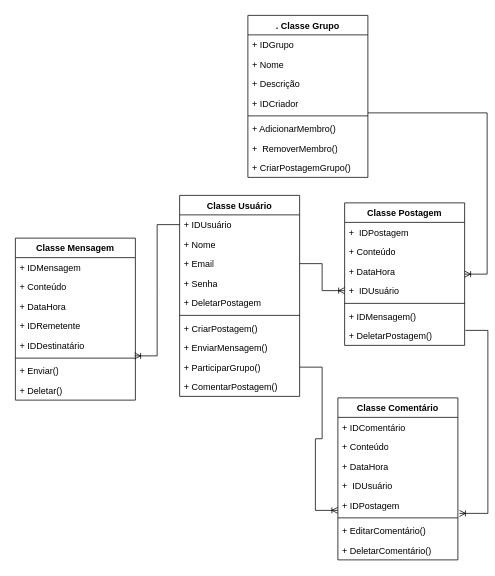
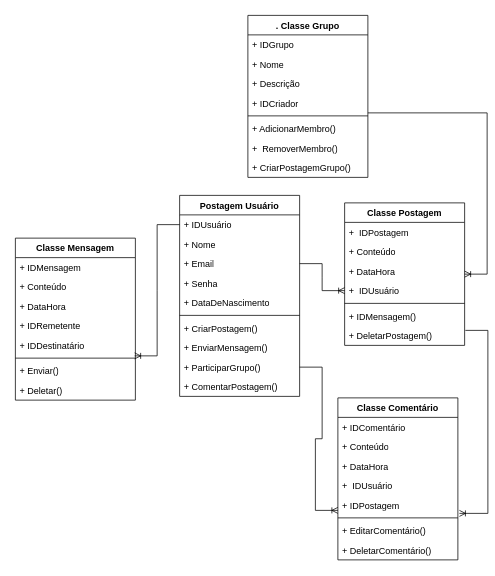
  <mxCell id="0" />
  <mxCell id="1" parent="0" />
- <mxCell id="2" value="&lt;font style=&quot;vertical-align: inherit;&quot;&gt;&lt;font style=&quot;vertical-align: inherit;&quot;&gt;&lt;font style=&quot;vertical-align: inherit;&quot;&gt;&lt;font style=&quot;vertical-align: inherit;&quot;&gt;&lt;font style=&quot;vertical-align: inherit;&quot;&gt;&lt;font style=&quot;vertical-align: inherit;&quot;&gt;Classe&amp;nbsp;Usuário&lt;/font&gt;&lt;/font&gt;&lt;/font&gt;&lt;/font&gt;&lt;/font&gt;&lt;/font&gt;" style="swimlane;fontStyle=1;align=center;verticalAlign=top;childLayout=stackLayout;horizontal=1;startSize=26;horizontalStack=0;resizeParent=1;resizeParentMax=0;resizeLast=0;collapsible=1;marginBottom=0;whiteSpace=wrap;html=1;" vertex="1" parent="1"><mxGeometry x="239" y="260" width="160" height="268" as="geometry" /></mxCell>
+ <mxCell id="2" value="&lt;font style=&quot;vertical-align: inherit;&quot;&gt;&lt;font style=&quot;vertical-align: inherit;&quot;&gt;&lt;font style=&quot;vertical-align: inherit;&quot;&gt;&lt;font style=&quot;vertical-align: inherit;&quot;&gt;&lt;font style=&quot;vertical-align: inherit;&quot;&gt;&lt;font style=&quot;vertical-align: inherit;&quot;&gt;Postagem&amp;nbsp;Usuário&lt;/font&gt;&lt;/font&gt;&lt;/font&gt;&lt;/font&gt;&lt;/font&gt;&lt;/font&gt;" style="swimlane;fontStyle=1;align=center;verticalAlign=top;childLayout=stackLayout;horizontal=1;startSize=26;horizontalStack=0;resizeParent=1;resizeParentMax=0;resizeLast=0;collapsible=1;marginBottom=0;whiteSpace=wrap;html=1;" vertex="1" parent="1"><mxGeometry x="239" y="260" width="160" height="268" as="geometry" /></mxCell>
  <mxCell id="3" value="&lt;font style=&quot;vertical-align: inherit;&quot;&gt;&lt;font style=&quot;vertical-align: inherit;&quot;&gt;&lt;font style=&quot;vertical-align: inherit;&quot;&gt;&lt;font style=&quot;vertical-align: inherit;&quot;&gt;&lt;font style=&quot;vertical-align: inherit;&quot;&gt;&lt;font style=&quot;vertical-align: inherit;&quot;&gt;&lt;font style=&quot;vertical-align: inherit;&quot;&gt;&lt;font style=&quot;vertical-align: inherit;&quot;&gt;+ IDUsuário&lt;/font&gt;&lt;/font&gt;&lt;/font&gt;&lt;/font&gt;&lt;/font&gt;&lt;/font&gt;&lt;/font&gt;&lt;/font&gt;" style="text;strokeColor=none;fillColor=none;align=left;verticalAlign=top;spacingLeft=4;spacingRight=4;overflow=hidden;rotatable=0;points=[[0,0.5],[1,0.5]];portConstraint=eastwest;whiteSpace=wrap;html=1;" vertex="1" parent="2"><mxGeometry y="26" width="160" height="26" as="geometry" /></mxCell>
  <mxCell id="4" value="&lt;font style=&quot;vertical-align: inherit;&quot;&gt;&lt;font style=&quot;vertical-align: inherit;&quot;&gt;&lt;font style=&quot;vertical-align: inherit;&quot;&gt;&lt;font style=&quot;vertical-align: inherit;&quot;&gt;+ Nome&lt;/font&gt;&lt;/font&gt;&lt;/font&gt;&lt;/font&gt;" style="text;strokeColor=none;fillColor=none;align=left;verticalAlign=top;spacingLeft=4;spacingRight=4;overflow=hidden;rotatable=0;points=[[0,0.5],[1,0.5]];portConstraint=eastwest;whiteSpace=wrap;html=1;" vertex="1" parent="2"><mxGeometry y="52" width="160" height="26" as="geometry" /></mxCell>
  <mxCell id="5" value="&lt;font style=&quot;vertical-align: inherit;&quot;&gt;&lt;font style=&quot;vertical-align: inherit;&quot;&gt;+ Email&lt;/font&gt;&lt;/font&gt;" style="text;strokeColor=none;fillColor=none;align=left;verticalAlign=top;spacingLeft=4;spacingRight=4;overflow=hidden;rotatable=0;points=[[0,0.5],[1,0.5]];portConstraint=eastwest;whiteSpace=wrap;html=1;" vertex="1" parent="2"><mxGeometry y="78" width="160" height="26" as="geometry" /></mxCell>
  <mxCell id="6" value="&lt;font style=&quot;vertical-align: inherit;&quot;&gt;&lt;font style=&quot;vertical-align: inherit;&quot;&gt;+ Senha&lt;/font&gt;&lt;/font&gt;" style="text;strokeColor=none;fillColor=none;align=left;verticalAlign=top;spacingLeft=4;spacingRight=4;overflow=hidden;rotatable=0;points=[[0,0.5],[1,0.5]];portConstraint=eastwest;whiteSpace=wrap;html=1;" vertex="1" parent="2"><mxGeometry y="104" width="160" height="26" as="geometry" /></mxCell>
- <mxCell id="7" value="&lt;font style=&quot;vertical-align: inherit;&quot;&gt;&lt;font style=&quot;vertical-align: inherit;&quot;&gt;+ DeletarPostagem&lt;/font&gt;&lt;/font&gt;" style="text;strokeColor=none;fillColor=none;align=left;verticalAlign=top;spacingLeft=4;spacingRight=4;overflow=hidden;rotatable=0;points=[[0,0.5],[1,0.5]];portConstraint=eastwest;whiteSpace=wrap;html=1;" vertex="1" parent="2"><mxGeometry y="130" width="160" height="26" as="geometry" /></mxCell>
+ <mxCell id="7" value="&lt;font style=&quot;vertical-align: inherit;&quot;&gt;&lt;font style=&quot;vertical-align: inherit;&quot;&gt;+ DataDeNascimento&lt;/font&gt;&lt;/font&gt;" style="text;strokeColor=none;fillColor=none;align=left;verticalAlign=top;spacingLeft=4;spacingRight=4;overflow=hidden;rotatable=0;points=[[0,0.5],[1,0.5]];portConstraint=eastwest;whiteSpace=wrap;html=1;" vertex="1" parent="2"><mxGeometry y="130" width="160" height="26" as="geometry" /></mxCell>
  <mxCell id="8" value="" style="line;strokeWidth=1;fillColor=none;align=left;verticalAlign=middle;spacingTop=-1;spacingLeft=3;spacingRight=3;rotatable=0;labelPosition=right;points=[];portConstraint=eastwest;strokeColor=inherit;" vertex="1" parent="2"><mxGeometry y="156" width="160" height="8" as="geometry" /></mxCell>
  <mxCell id="9" value="&lt;font style=&quot;vertical-align: inherit;&quot;&gt;&lt;font style=&quot;vertical-align: inherit;&quot;&gt;+ CriarPostagem()&lt;/font&gt;&lt;/font&gt;" style="text;strokeColor=none;fillColor=none;align=left;verticalAlign=top;spacingLeft=4;spacingRight=4;overflow=hidden;rotatable=0;points=[[0,0.5],[1,0.5]];portConstraint=eastwest;whiteSpace=wrap;html=1;" vertex="1" parent="2"><mxGeometry y="164" width="160" height="26" as="geometry" /></mxCell>
  <mxCell id="10" value="&lt;font style=&quot;vertical-align: inherit;&quot;&gt;&lt;font style=&quot;vertical-align: inherit;&quot;&gt;+ EnviarMensagem()&lt;/font&gt;&lt;/font&gt;" style="text;strokeColor=none;fillColor=none;align=left;verticalAlign=top;spacingLeft=4;spacingRight=4;overflow=hidden;rotatable=0;points=[[0,0.5],[1,0.5]];portConstraint=eastwest;whiteSpace=wrap;html=1;" vertex="1" parent="2"><mxGeometry y="190" width="160" height="26" as="geometry" /></mxCell>
  <mxCell id="11" value="&lt;font style=&quot;vertical-align: inherit;&quot;&gt;&lt;font style=&quot;vertical-align: inherit;&quot;&gt;&lt;font style=&quot;vertical-align: inherit;&quot;&gt;&lt;font style=&quot;vertical-align: inherit;&quot;&gt;+ ParticiparGrupo()&lt;/font&gt;&lt;/font&gt;&lt;/font&gt;&lt;/font&gt;" style="text;strokeColor=none;fillColor=none;align=left;verticalAlign=top;spacingLeft=4;spacingRight=4;overflow=hidden;rotatable=0;points=[[0,0.5],[1,0.5]];portConstraint=eastwest;whiteSpace=wrap;html=1;" vertex="1" parent="2"><mxGeometry y="216" width="160" height="26" as="geometry" /></mxCell>
  <mxCell id="12" value="&lt;font style=&quot;vertical-align: inherit;&quot;&gt;&lt;font style=&quot;vertical-align: inherit;&quot;&gt;+ ComentarPostagem()&lt;br/&gt;&lt;/font&gt;&lt;/font&gt;" style="text;strokeColor=none;fillColor=none;align=left;verticalAlign=top;spacingLeft=4;spacingRight=4;overflow=hidden;rotatable=0;points=[[0,0.5],[1,0.5]];portConstraint=eastwest;whiteSpace=wrap;html=1;" vertex="1" parent="2"><mxGeometry y="242" width="160" height="26" as="geometry" /></mxCell>
  <mxCell id="13" value="&lt;font style=&quot;vertical-align: inherit;&quot;&gt;&lt;font style=&quot;vertical-align: inherit;&quot;&gt;Classe Postagem&lt;br/&gt;&lt;/font&gt;&lt;/font&gt;" style="swimlane;fontStyle=1;align=center;verticalAlign=top;childLayout=stackLayout;horizontal=1;startSize=26;horizontalStack=0;resizeParent=1;resizeParentMax=0;resizeLast=0;collapsible=1;marginBottom=0;whiteSpace=wrap;html=1;" vertex="1" parent="1"><mxGeometry x="459" y="270" width="160" height="190" as="geometry" /></mxCell>
  <mxCell id="14" value="&lt;font style=&quot;vertical-align: inherit;&quot;&gt;&lt;font style=&quot;vertical-align: inherit;&quot;&gt;+&amp;nbsp; IDPostagem&lt;/font&gt;&lt;/font&gt;" style="text;strokeColor=none;fillColor=none;align=left;verticalAlign=top;spacingLeft=4;spacingRight=4;overflow=hidden;rotatable=0;points=[[0,0.5],[1,0.5]];portConstraint=eastwest;whiteSpace=wrap;html=1;" vertex="1" parent="13"><mxGeometry y="26" width="160" height="26" as="geometry" /></mxCell>
  <mxCell id="15" value="&lt;font style=&quot;vertical-align: inherit;&quot;&gt;&lt;font style=&quot;vertical-align: inherit;&quot;&gt;+ Conteúdo&lt;/font&gt;&lt;/font&gt;" style="text;strokeColor=none;fillColor=none;align=left;verticalAlign=top;spacingLeft=4;spacingRight=4;overflow=hidden;rotatable=0;points=[[0,0.5],[1,0.5]];portConstraint=eastwest;whiteSpace=wrap;html=1;" vertex="1" parent="13"><mxGeometry y="52" width="160" height="26" as="geometry" /></mxCell>
  <mxCell id="16" value="&lt;font style=&quot;vertical-align: inherit;&quot;&gt;&lt;font style=&quot;vertical-align: inherit;&quot;&gt;+ DataHora&lt;/font&gt;&lt;/font&gt;" style="text;strokeColor=none;fillColor=none;align=left;verticalAlign=top;spacingLeft=4;spacingRight=4;overflow=hidden;rotatable=0;points=[[0,0.5],[1,0.5]];portConstraint=eastwest;whiteSpace=wrap;html=1;" vertex="1" parent="13"><mxGeometry y="78" width="160" height="26" as="geometry" /></mxCell>
  <mxCell id="17" value="&lt;font style=&quot;vertical-align: inherit;&quot;&gt;&lt;font style=&quot;vertical-align: inherit;&quot;&gt;+&amp;nbsp; IDUsuário&lt;br/&gt;&lt;/font&gt;&lt;/font&gt;" style="text;strokeColor=none;fillColor=none;align=left;verticalAlign=top;spacingLeft=4;spacingRight=4;overflow=hidden;rotatable=0;points=[[0,0.5],[1,0.5]];portConstraint=eastwest;whiteSpace=wrap;html=1;" vertex="1" parent="13"><mxGeometry y="104" width="160" height="26" as="geometry" /></mxCell>
  <mxCell id="18" value="" style="line;strokeWidth=1;fillColor=none;align=left;verticalAlign=middle;spacingTop=-1;spacingLeft=3;spacingRight=3;rotatable=0;labelPosition=right;points=[];portConstraint=eastwest;strokeColor=inherit;" vertex="1" parent="13"><mxGeometry y="130" width="160" height="8" as="geometry" /></mxCell>
  <mxCell id="19" value="&lt;font style=&quot;vertical-align: inherit;&quot;&gt;&lt;font style=&quot;vertical-align: inherit;&quot;&gt;+ IDMensagem()&lt;/font&gt;&lt;/font&gt;" style="text;strokeColor=none;fillColor=none;align=left;verticalAlign=top;spacingLeft=4;spacingRight=4;overflow=hidden;rotatable=0;points=[[0,0.5],[1,0.5]];portConstraint=eastwest;whiteSpace=wrap;html=1;" vertex="1" parent="13"><mxGeometry y="138" width="160" height="26" as="geometry" /></mxCell>
  <mxCell id="20" value="&lt;font style=&quot;vertical-align: inherit;&quot;&gt;&lt;font style=&quot;vertical-align: inherit;&quot;&gt;+ DeletarPostagem()&lt;/font&gt;&lt;/font&gt;" style="text;strokeColor=none;fillColor=none;align=left;verticalAlign=top;spacingLeft=4;spacingRight=4;overflow=hidden;rotatable=0;points=[[0,0.5],[1,0.5]];portConstraint=eastwest;whiteSpace=wrap;html=1;" vertex="1" parent="13"><mxGeometry y="164" width="160" height="26" as="geometry" /></mxCell>
  <mxCell id="21" value="&lt;font style=&quot;vertical-align: inherit;&quot;&gt;&lt;font style=&quot;vertical-align: inherit;&quot;&gt;Classe Comentário&lt;/font&gt;&lt;/font&gt;" style="swimlane;fontStyle=1;align=center;verticalAlign=top;childLayout=stackLayout;horizontal=1;startSize=26;horizontalStack=0;resizeParent=1;resizeParentMax=0;resizeLast=0;collapsible=1;marginBottom=0;whiteSpace=wrap;html=1;" vertex="1" parent="1"><mxGeometry x="450" y="530" width="160" height="216" as="geometry" /></mxCell>
  <mxCell id="22" value="&lt;font style=&quot;vertical-align: inherit;&quot;&gt;&lt;font style=&quot;vertical-align: inherit;&quot;&gt;+&amp;nbsp;IDComentário&lt;/font&gt;&lt;/font&gt;" style="text;strokeColor=none;fillColor=none;align=left;verticalAlign=top;spacingLeft=4;spacingRight=4;overflow=hidden;rotatable=0;points=[[0,0.5],[1,0.5]];portConstraint=eastwest;whiteSpace=wrap;html=1;" vertex="1" parent="21"><mxGeometry y="26" width="160" height="26" as="geometry" /></mxCell>
  <mxCell id="23" value="&lt;font style=&quot;vertical-align: inherit;&quot;&gt;&lt;font style=&quot;vertical-align: inherit;&quot;&gt;+ Conteúdo&lt;/font&gt;&lt;/font&gt;" style="text;strokeColor=none;fillColor=none;align=left;verticalAlign=top;spacingLeft=4;spacingRight=4;overflow=hidden;rotatable=0;points=[[0,0.5],[1,0.5]];portConstraint=eastwest;whiteSpace=wrap;html=1;" vertex="1" parent="21"><mxGeometry y="52" width="160" height="26" as="geometry" /></mxCell>
  <mxCell id="24" value="&lt;font style=&quot;vertical-align: inherit;&quot;&gt;&lt;font style=&quot;vertical-align: inherit;&quot;&gt;+ DataHora&lt;/font&gt;&lt;/font&gt;" style="text;strokeColor=none;fillColor=none;align=left;verticalAlign=top;spacingLeft=4;spacingRight=4;overflow=hidden;rotatable=0;points=[[0,0.5],[1,0.5]];portConstraint=eastwest;whiteSpace=wrap;html=1;" vertex="1" parent="21"><mxGeometry y="78" width="160" height="26" as="geometry" /></mxCell>
  <mxCell id="25" value="&lt;font style=&quot;vertical-align: inherit;&quot;&gt;&lt;font style=&quot;vertical-align: inherit;&quot;&gt;+&amp;nbsp; IDUsuário&lt;/font&gt;&lt;/font&gt;" style="text;strokeColor=none;fillColor=none;align=left;verticalAlign=top;spacingLeft=4;spacingRight=4;overflow=hidden;rotatable=0;points=[[0,0.5],[1,0.5]];portConstraint=eastwest;whiteSpace=wrap;html=1;" vertex="1" parent="21"><mxGeometry y="104" width="160" height="26" as="geometry" /></mxCell>
  <mxCell id="26" value="&lt;font style=&quot;vertical-align: inherit;&quot;&gt;&lt;font style=&quot;vertical-align: inherit;&quot;&gt;+&amp;nbsp;IDPostagem&lt;br/&gt;&lt;/font&gt;&lt;/font&gt;" style="text;strokeColor=none;fillColor=none;align=left;verticalAlign=top;spacingLeft=4;spacingRight=4;overflow=hidden;rotatable=0;points=[[0,0.5],[1,0.5]];portConstraint=eastwest;whiteSpace=wrap;html=1;" vertex="1" parent="21"><mxGeometry y="130" width="160" height="26" as="geometry" /></mxCell>
  <mxCell id="27" value="" style="line;strokeWidth=1;fillColor=none;align=left;verticalAlign=middle;spacingTop=-1;spacingLeft=3;spacingRight=3;rotatable=0;labelPosition=right;points=[];portConstraint=eastwest;strokeColor=inherit;" vertex="1" parent="21"><mxGeometry y="156" width="160" height="8" as="geometry" /></mxCell>
  <mxCell id="28" value="&lt;font style=&quot;vertical-align: inherit;&quot;&gt;&lt;font style=&quot;vertical-align: inherit;&quot;&gt;+ EditarComentário()&lt;/font&gt;&lt;/font&gt;" style="text;strokeColor=none;fillColor=none;align=left;verticalAlign=top;spacingLeft=4;spacingRight=4;overflow=hidden;rotatable=0;points=[[0,0.5],[1,0.5]];portConstraint=eastwest;whiteSpace=wrap;html=1;" vertex="1" parent="21"><mxGeometry y="164" width="160" height="26" as="geometry" /></mxCell>
  <mxCell id="29" value="&lt;font style=&quot;vertical-align: inherit;&quot;&gt;&lt;font style=&quot;vertical-align: inherit;&quot;&gt;+ DeletarComentário()&lt;/font&gt;&lt;/font&gt;" style="text;strokeColor=none;fillColor=none;align=left;verticalAlign=top;spacingLeft=4;spacingRight=4;overflow=hidden;rotatable=0;points=[[0,0.5],[1,0.5]];portConstraint=eastwest;whiteSpace=wrap;html=1;" vertex="1" parent="21"><mxGeometry y="190" width="160" height="26" as="geometry" /></mxCell>
  <mxCell id="30" value="&lt;font style=&quot;vertical-align: inherit;&quot;&gt;&lt;font style=&quot;vertical-align: inherit;&quot;&gt;. Classe Grupo&lt;br/&gt;&lt;/font&gt;&lt;/font&gt;" style="swimlane;fontStyle=1;align=center;verticalAlign=top;childLayout=stackLayout;horizontal=1;startSize=26;horizontalStack=0;resizeParent=1;resizeParentMax=0;resizeLast=0;collapsible=1;marginBottom=0;whiteSpace=wrap;html=1;" vertex="1" parent="1"><mxGeometry x="330" y="20" width="160" height="216" as="geometry" /></mxCell>
  <mxCell id="31" value="&lt;font style=&quot;vertical-align: inherit;&quot;&gt;&lt;font style=&quot;vertical-align: inherit;&quot;&gt;+&amp;nbsp;IDGrupo&lt;/font&gt;&lt;/font&gt;" style="text;strokeColor=none;fillColor=none;align=left;verticalAlign=top;spacingLeft=4;spacingRight=4;overflow=hidden;rotatable=0;points=[[0,0.5],[1,0.5]];portConstraint=eastwest;whiteSpace=wrap;html=1;" vertex="1" parent="30"><mxGeometry y="26" width="160" height="26" as="geometry" /></mxCell>
  <mxCell id="32" value="&lt;font style=&quot;vertical-align: inherit;&quot;&gt;&lt;font style=&quot;vertical-align: inherit;&quot;&gt;+ Nome&lt;/font&gt;&lt;/font&gt;" style="text;strokeColor=none;fillColor=none;align=left;verticalAlign=top;spacingLeft=4;spacingRight=4;overflow=hidden;rotatable=0;points=[[0,0.5],[1,0.5]];portConstraint=eastwest;whiteSpace=wrap;html=1;" vertex="1" parent="30"><mxGeometry y="52" width="160" height="26" as="geometry" /></mxCell>
  <mxCell id="33" value="&lt;font style=&quot;vertical-align: inherit;&quot;&gt;&lt;font style=&quot;vertical-align: inherit;&quot;&gt;+ Descrição&lt;/font&gt;&lt;/font&gt;" style="text;strokeColor=none;fillColor=none;align=left;verticalAlign=top;spacingLeft=4;spacingRight=4;overflow=hidden;rotatable=0;points=[[0,0.5],[1,0.5]];portConstraint=eastwest;whiteSpace=wrap;html=1;" vertex="1" parent="30"><mxGeometry y="78" width="160" height="26" as="geometry" /></mxCell>
  <mxCell id="34" value="&lt;font style=&quot;vertical-align: inherit;&quot;&gt;&lt;font style=&quot;vertical-align: inherit;&quot;&gt;+&amp;nbsp;IDCriador&lt;/font&gt;&lt;/font&gt;" style="text;strokeColor=none;fillColor=none;align=left;verticalAlign=top;spacingLeft=4;spacingRight=4;overflow=hidden;rotatable=0;points=[[0,0.5],[1,0.5]];portConstraint=eastwest;whiteSpace=wrap;html=1;" vertex="1" parent="30"><mxGeometry y="104" width="160" height="26" as="geometry" /></mxCell>
  <mxCell id="35" value="" style="line;strokeWidth=1;fillColor=none;align=left;verticalAlign=middle;spacingTop=-1;spacingLeft=3;spacingRight=3;rotatable=0;labelPosition=right;points=[];portConstraint=eastwest;strokeColor=inherit;" vertex="1" parent="30"><mxGeometry y="130" width="160" height="8" as="geometry" /></mxCell>
  <mxCell id="36" value="&lt;font style=&quot;vertical-align: inherit;&quot;&gt;&lt;font style=&quot;vertical-align: inherit;&quot;&gt;+ AdicionarMembro()&lt;/font&gt;&lt;/font&gt;" style="text;strokeColor=none;fillColor=none;align=left;verticalAlign=top;spacingLeft=4;spacingRight=4;overflow=hidden;rotatable=0;points=[[0,0.5],[1,0.5]];portConstraint=eastwest;whiteSpace=wrap;html=1;" vertex="1" parent="30"><mxGeometry y="138" width="160" height="26" as="geometry" /></mxCell>
  <mxCell id="37" value="&lt;font style=&quot;vertical-align: inherit;&quot;&gt;&lt;font style=&quot;vertical-align: inherit;&quot;&gt;+&amp;nbsp; RemoverMembro()&lt;/font&gt;&lt;/font&gt;" style="text;strokeColor=none;fillColor=none;align=left;verticalAlign=top;spacingLeft=4;spacingRight=4;overflow=hidden;rotatable=0;points=[[0,0.5],[1,0.5]];portConstraint=eastwest;whiteSpace=wrap;html=1;" vertex="1" parent="30"><mxGeometry y="164" width="160" height="26" as="geometry" /></mxCell>
  <mxCell id="38" value="&lt;font style=&quot;vertical-align: inherit;&quot;&gt;&lt;font style=&quot;vertical-align: inherit;&quot;&gt;+ CriarPostagemGrupo()&lt;/font&gt;&lt;/font&gt;" style="text;strokeColor=none;fillColor=none;align=left;verticalAlign=top;spacingLeft=4;spacingRight=4;overflow=hidden;rotatable=0;points=[[0,0.5],[1,0.5]];portConstraint=eastwest;whiteSpace=wrap;html=1;" vertex="1" parent="30"><mxGeometry y="190" width="160" height="26" as="geometry" /></mxCell>
  <mxCell id="39" value="&lt;font style=&quot;vertical-align: inherit;&quot;&gt;&lt;font style=&quot;vertical-align: inherit;&quot;&gt;Classe Mensagem&lt;/font&gt;&lt;/font&gt;" style="swimlane;fontStyle=1;align=center;verticalAlign=top;childLayout=stackLayout;horizontal=1;startSize=26;horizontalStack=0;resizeParent=1;resizeParentMax=0;resizeLast=0;collapsible=1;marginBottom=0;whiteSpace=wrap;html=1;" vertex="1" parent="1"><mxGeometry x="20" y="317" width="160" height="216" as="geometry" /></mxCell>
  <mxCell id="40" value="&lt;font style=&quot;vertical-align: inherit;&quot;&gt;&lt;font style=&quot;vertical-align: inherit;&quot;&gt;+&amp;nbsp;IDMensagem&lt;/font&gt;&lt;/font&gt;" style="text;strokeColor=none;fillColor=none;align=left;verticalAlign=top;spacingLeft=4;spacingRight=4;overflow=hidden;rotatable=0;points=[[0,0.5],[1,0.5]];portConstraint=eastwest;whiteSpace=wrap;html=1;" vertex="1" parent="39"><mxGeometry y="26" width="160" height="26" as="geometry" /></mxCell>
  <mxCell id="41" value="&lt;font style=&quot;vertical-align: inherit;&quot;&gt;&lt;font style=&quot;vertical-align: inherit;&quot;&gt;+ Conteúdo&lt;/font&gt;&lt;/font&gt;" style="text;strokeColor=none;fillColor=none;align=left;verticalAlign=top;spacingLeft=4;spacingRight=4;overflow=hidden;rotatable=0;points=[[0,0.5],[1,0.5]];portConstraint=eastwest;whiteSpace=wrap;html=1;" vertex="1" parent="39"><mxGeometry y="52" width="160" height="26" as="geometry" /></mxCell>
  <mxCell id="42" value="&lt;font style=&quot;vertical-align: inherit;&quot;&gt;&lt;font style=&quot;vertical-align: inherit;&quot;&gt;+ DataHora&lt;/font&gt;&lt;/font&gt;" style="text;strokeColor=none;fillColor=none;align=left;verticalAlign=top;spacingLeft=4;spacingRight=4;overflow=hidden;rotatable=0;points=[[0,0.5],[1,0.5]];portConstraint=eastwest;whiteSpace=wrap;html=1;" vertex="1" parent="39"><mxGeometry y="78" width="160" height="26" as="geometry" /></mxCell>
  <mxCell id="43" value="&lt;font style=&quot;vertical-align: inherit;&quot;&gt;&lt;font style=&quot;vertical-align: inherit;&quot;&gt;+&amp;nbsp;IDRemetente&lt;/font&gt;&lt;/font&gt;" style="text;strokeColor=none;fillColor=none;align=left;verticalAlign=top;spacingLeft=4;spacingRight=4;overflow=hidden;rotatable=0;points=[[0,0.5],[1,0.5]];portConstraint=eastwest;whiteSpace=wrap;html=1;" vertex="1" parent="39"><mxGeometry y="104" width="160" height="26" as="geometry" /></mxCell>
  <mxCell id="44" value="&lt;font style=&quot;vertical-align: inherit;&quot;&gt;&lt;font style=&quot;vertical-align: inherit;&quot;&gt;+&amp;nbsp;IDDestinatário&lt;/font&gt;&lt;/font&gt;" style="text;strokeColor=none;fillColor=none;align=left;verticalAlign=top;spacingLeft=4;spacingRight=4;overflow=hidden;rotatable=0;points=[[0,0.5],[1,0.5]];portConstraint=eastwest;whiteSpace=wrap;html=1;" vertex="1" parent="39"><mxGeometry y="130" width="160" height="26" as="geometry" /></mxCell>
  <mxCell id="45" value="" style="line;strokeWidth=1;fillColor=none;align=left;verticalAlign=middle;spacingTop=-1;spacingLeft=3;spacingRight=3;rotatable=0;labelPosition=right;points=[];portConstraint=eastwest;strokeColor=inherit;" vertex="1" parent="39"><mxGeometry y="156" width="160" height="8" as="geometry" /></mxCell>
  <mxCell id="46" value="&lt;font style=&quot;vertical-align: inherit;&quot;&gt;&lt;font style=&quot;vertical-align: inherit;&quot;&gt;+ Enviar()&lt;/font&gt;&lt;/font&gt;" style="text;strokeColor=none;fillColor=none;align=left;verticalAlign=top;spacingLeft=4;spacingRight=4;overflow=hidden;rotatable=0;points=[[0,0.5],[1,0.5]];portConstraint=eastwest;whiteSpace=wrap;html=1;" vertex="1" parent="39"><mxGeometry y="164" width="160" height="26" as="geometry" /></mxCell>
  <mxCell id="47" value="&lt;font style=&quot;vertical-align: inherit;&quot;&gt;&lt;font style=&quot;vertical-align: inherit;&quot;&gt;+ Deletar()&lt;br/&gt;&lt;/font&gt;&lt;/font&gt;" style="text;strokeColor=none;fillColor=none;align=left;verticalAlign=top;spacingLeft=4;spacingRight=4;overflow=hidden;rotatable=0;points=[[0,0.5],[1,0.5]];portConstraint=eastwest;whiteSpace=wrap;html=1;" vertex="1" parent="39"><mxGeometry y="190" width="160" height="26" as="geometry" /></mxCell>
  <mxCell id="48" value="" style="edgeStyle=entityRelationEdgeStyle;fontSize=12;html=1;endArrow=ERoneToMany;rounded=0;exitX=1;exitY=0.5;exitDx=0;exitDy=0;entryX=0;entryY=0.5;entryDx=0;entryDy=0;" edge="1" parent="1" source="5" target="17"><mxGeometry width="100" height="100" relative="1" as="geometry"><mxPoint x="329" y="530" as="sourcePoint" /><mxPoint x="429" y="430" as="targetPoint" /></mxGeometry></mxCell>
  <mxCell id="49" value="" style="edgeStyle=entityRelationEdgeStyle;fontSize=12;html=1;endArrow=ERoneToMany;rounded=0;exitX=0;exitY=0.5;exitDx=0;exitDy=0;entryX=0.994;entryY=1.038;entryDx=0;entryDy=0;entryPerimeter=0;" edge="1" parent="1" source="3" target="44"><mxGeometry width="100" height="100" relative="1" as="geometry"><mxPoint x="70" y="260" as="sourcePoint" /><mxPoint x="170" y="160" as="targetPoint" /></mxGeometry></mxCell>
  <mxCell id="50" value="" style="edgeStyle=entityRelationEdgeStyle;fontSize=12;html=1;endArrow=ERoneToMany;rounded=0;" edge="1" parent="1" target="13"><mxGeometry width="100" height="100" relative="1" as="geometry"><mxPoint x="490" y="150" as="sourcePoint" /><mxPoint x="740" y="340" as="targetPoint" /></mxGeometry></mxCell>
  <mxCell id="51" value="" style="edgeStyle=entityRelationEdgeStyle;fontSize=12;html=1;endArrow=ERoneToMany;rounded=0;exitX=1;exitY=0.5;exitDx=0;exitDy=0;" edge="1" parent="1" source="11"><mxGeometry width="100" height="100" relative="1" as="geometry"><mxPoint x="400" y="500" as="sourcePoint" /><mxPoint x="450" y="680" as="targetPoint" /><Array as="points"><mxPoint x="429" y="600" /></Array></mxGeometry></mxCell>
  <mxCell id="52" value="" style="edgeStyle=entityRelationEdgeStyle;fontSize=12;html=1;endArrow=ERoneToMany;rounded=0;entryX=1.013;entryY=0.923;entryDx=0;entryDy=0;entryPerimeter=0;" edge="1" parent="1" target="26"><mxGeometry width="100" height="100" relative="1" as="geometry"><mxPoint x="620" y="440" as="sourcePoint" /><mxPoint x="730" y="510" as="targetPoint" /></mxGeometry></mxCell>
